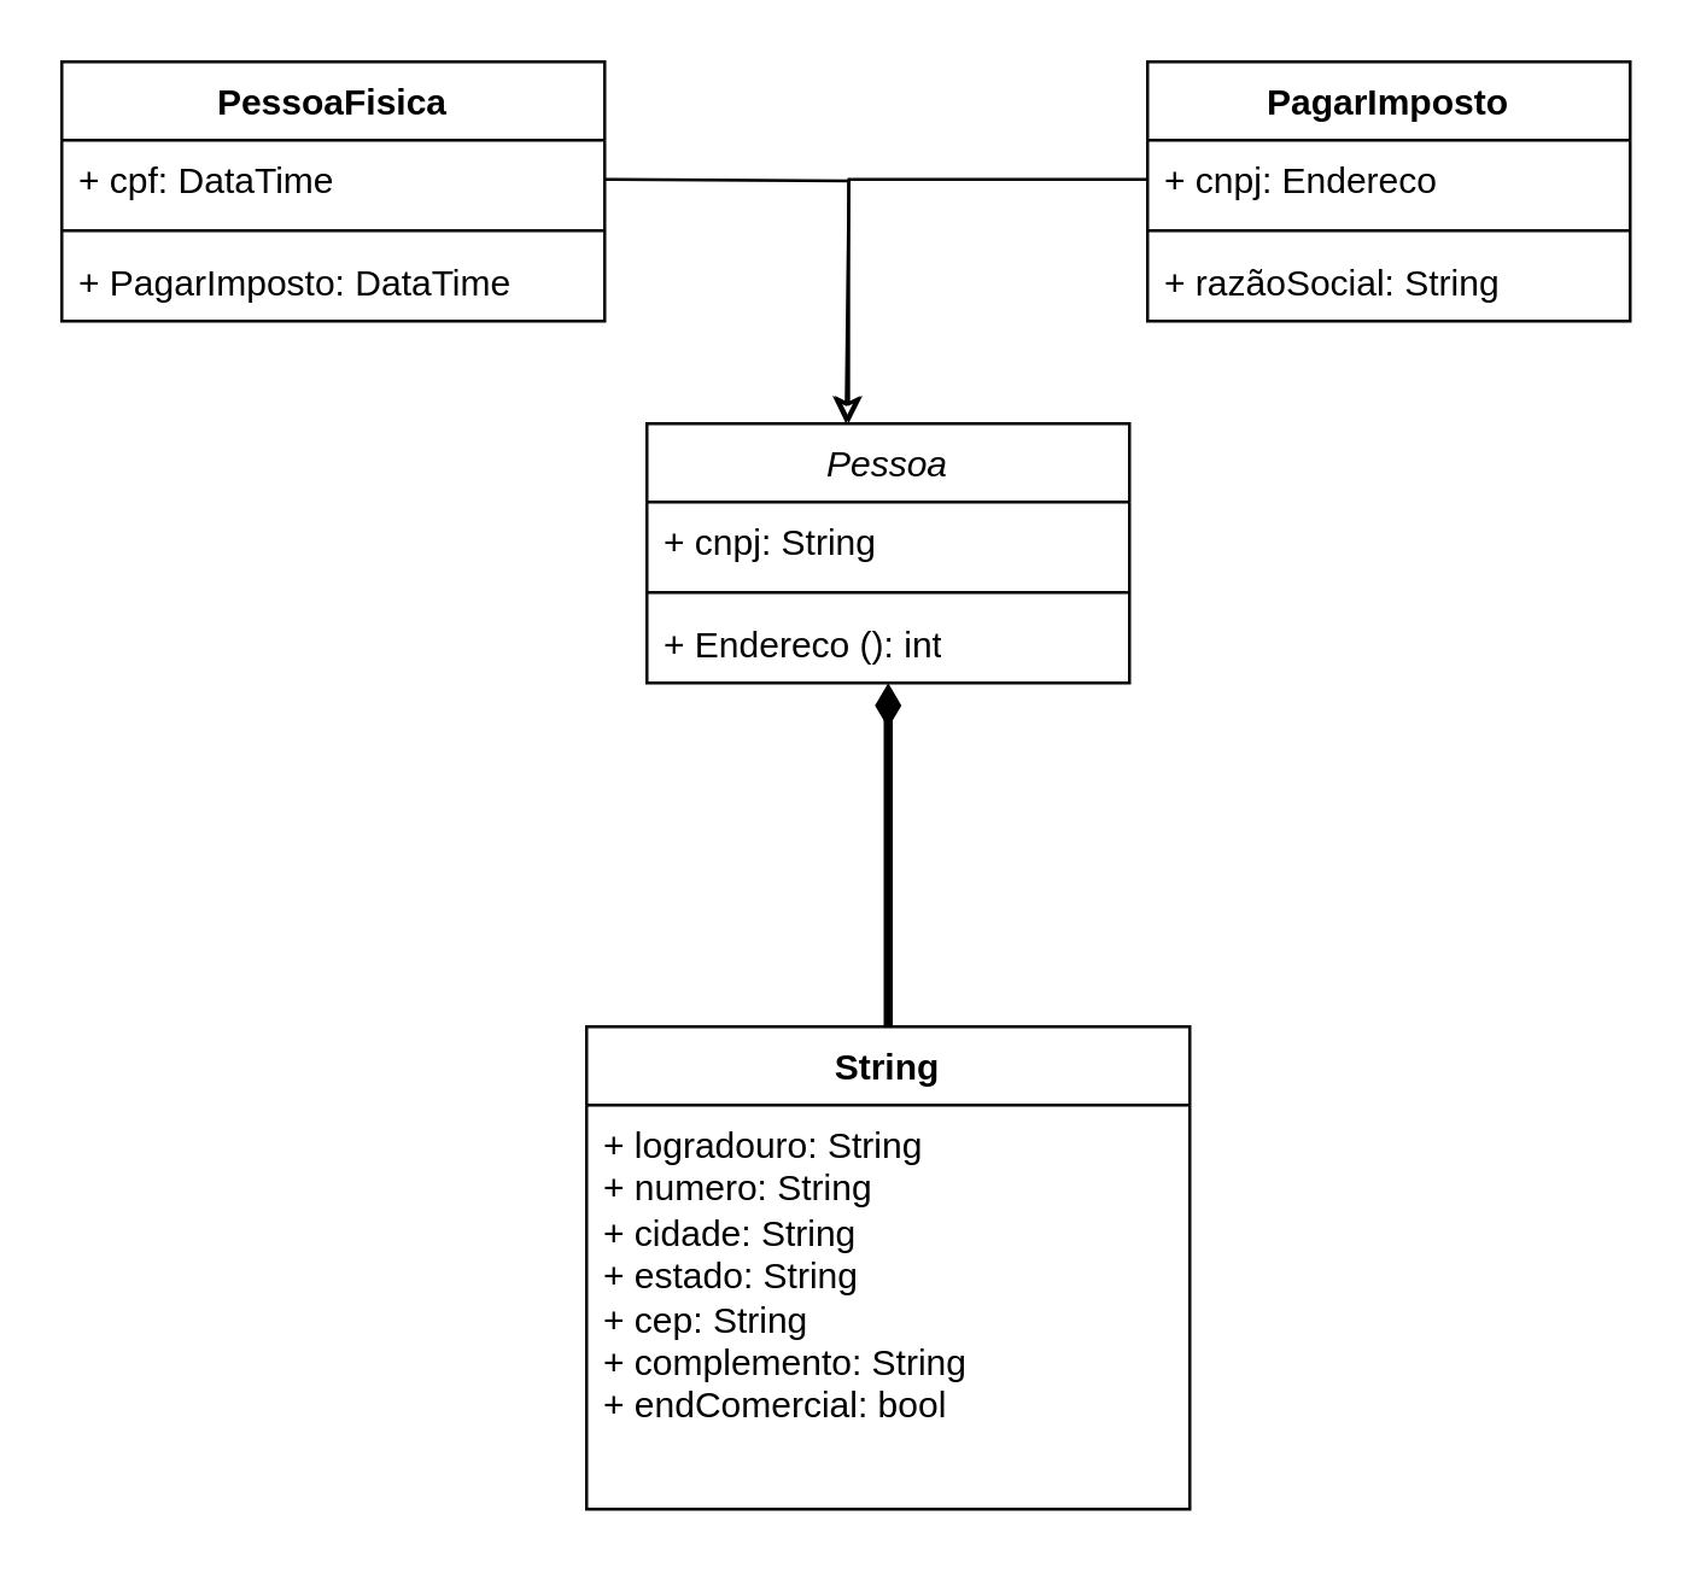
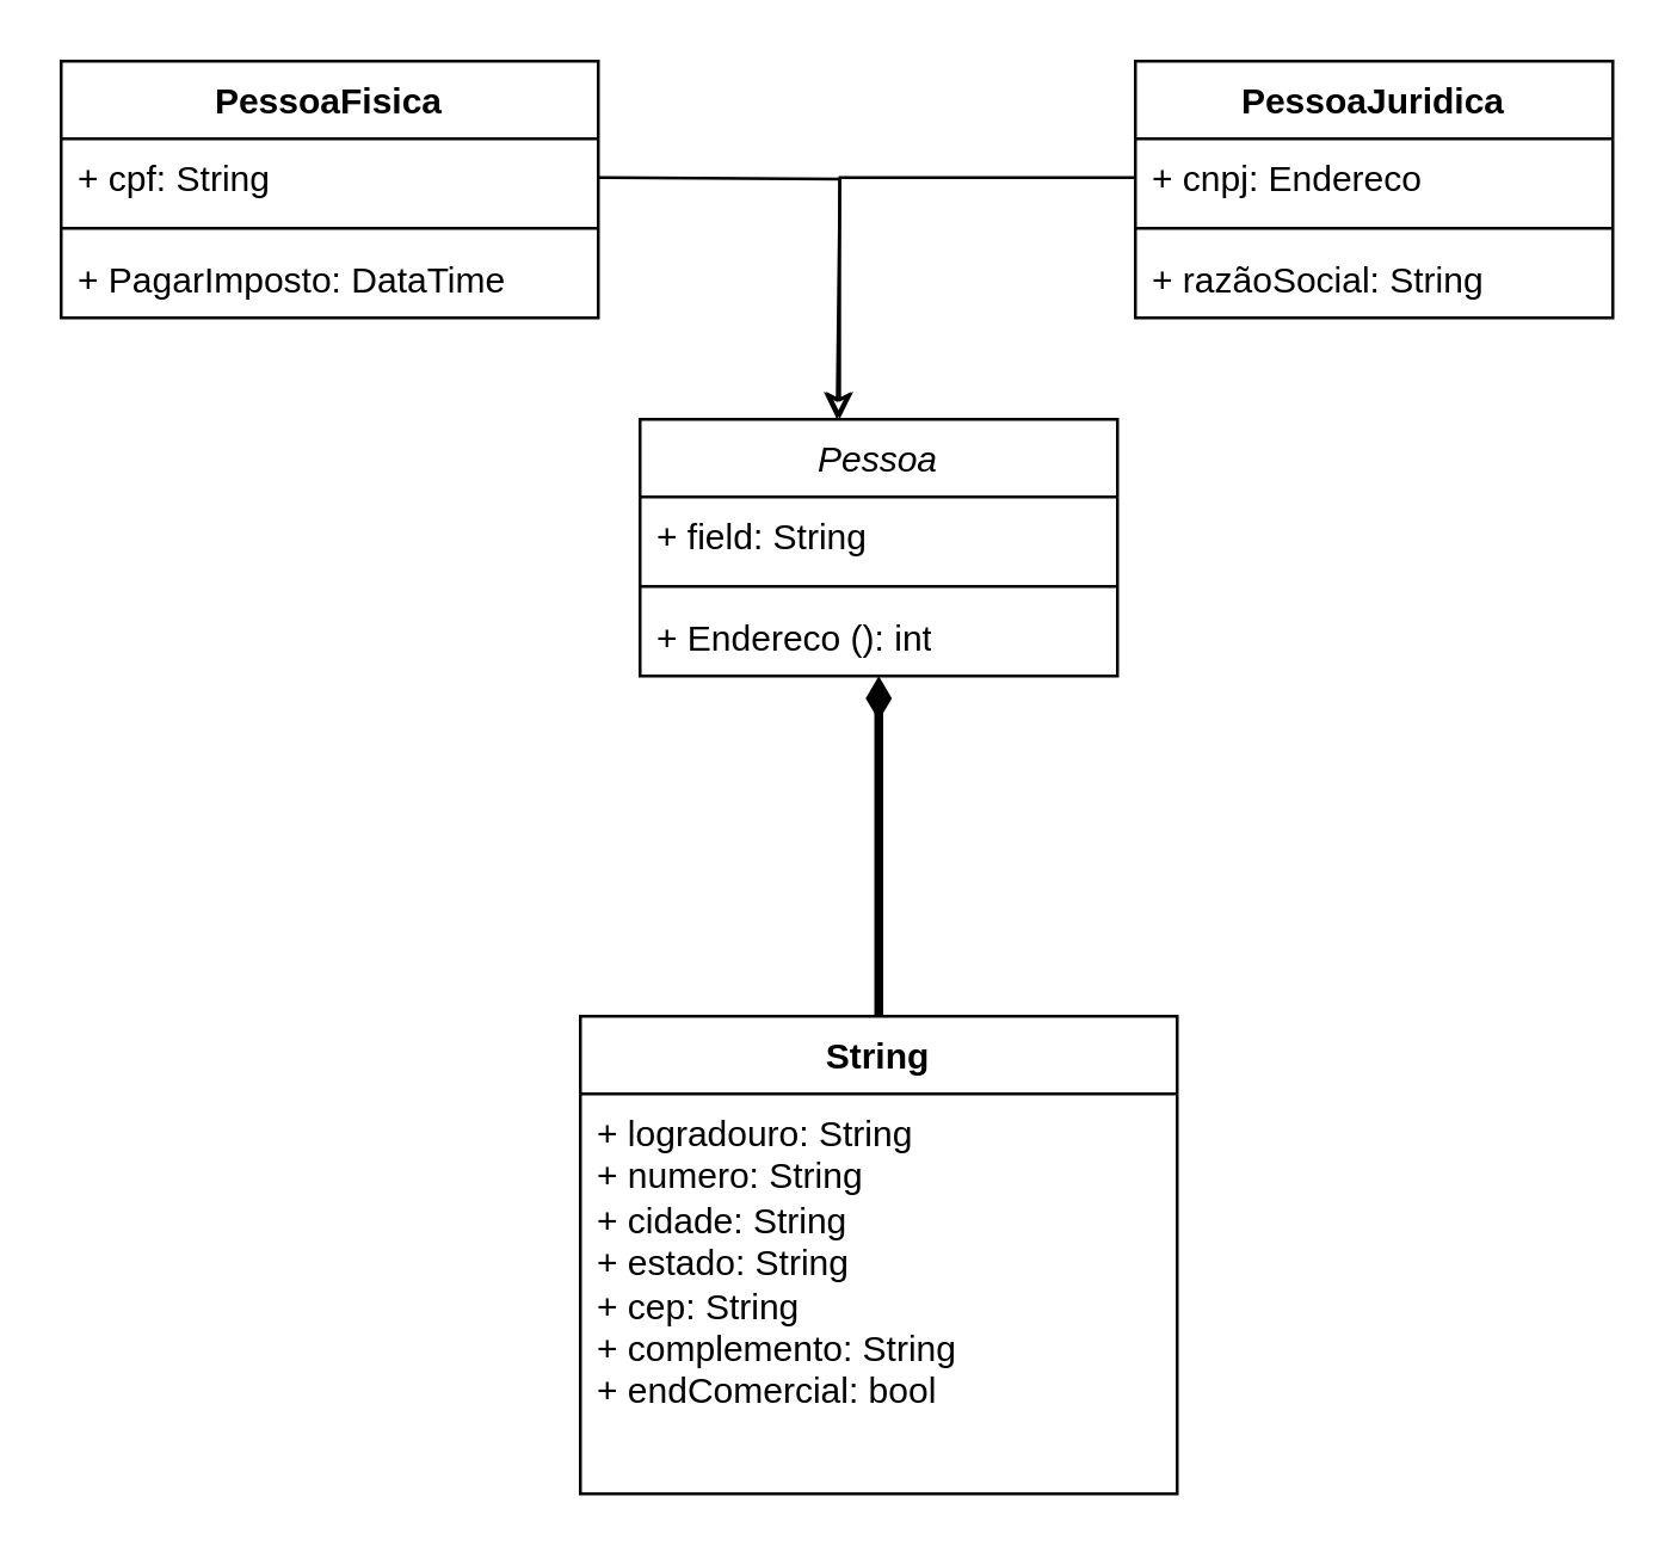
  <mxCell id="0" />
  <mxCell id="1" parent="0" />
  <mxCell id="2" value="&lt;span style=&quot;font-weight: normal;&quot;&gt;&lt;i&gt;Pessoa&lt;/i&gt;&lt;/span&gt;" style="swimlane;fontStyle=1;align=center;verticalAlign=top;childLayout=stackLayout;horizontal=1;startSize=26;horizontalStack=0;resizeParent=1;resizeParentMax=0;resizeLast=0;collapsible=1;marginBottom=0;whiteSpace=wrap;html=1;" vertex="1" parent="1"><mxGeometry x="214" y="140" width="160" height="86" as="geometry" /></mxCell>
- <mxCell id="3" value="+ cnpj: String" style="text;strokeColor=none;fillColor=none;align=left;verticalAlign=top;spacingLeft=4;spacingRight=4;overflow=hidden;rotatable=0;points=[[0,0.5],[1,0.5]];portConstraint=eastwest;whiteSpace=wrap;html=1;" vertex="1" parent="2"><mxGeometry y="26" width="160" height="26" as="geometry" /></mxCell>
+ <mxCell id="3" value="+ field: String" style="text;strokeColor=none;fillColor=none;align=left;verticalAlign=top;spacingLeft=4;spacingRight=4;overflow=hidden;rotatable=0;points=[[0,0.5],[1,0.5]];portConstraint=eastwest;whiteSpace=wrap;html=1;" vertex="1" parent="2"><mxGeometry y="26" width="160" height="26" as="geometry" /></mxCell>
  <mxCell id="4" value="" style="line;strokeWidth=1;fillColor=none;align=left;verticalAlign=middle;spacingTop=-1;spacingLeft=3;spacingRight=3;rotatable=0;labelPosition=right;points=[];portConstraint=eastwest;strokeColor=inherit;" vertex="1" parent="2"><mxGeometry y="52" width="160" height="8" as="geometry" /></mxCell>
  <mxCell id="5" value="+ Endereco (): int" style="text;strokeColor=none;fillColor=none;align=left;verticalAlign=top;spacingLeft=4;spacingRight=4;overflow=hidden;rotatable=0;points=[[0,0.5],[1,0.5]];portConstraint=eastwest;whiteSpace=wrap;html=1;" vertex="1" parent="2"><mxGeometry y="60" width="160" height="26" as="geometry" /></mxCell>
  <mxCell id="6" style="edgeStyle=orthogonalEdgeStyle;rounded=0;orthogonalLoop=1;jettySize=auto;html=1;endArrow=diamondThin;endFill=1;strokeWidth=3;" edge="1" parent="1" source="7"><mxGeometry relative="1" as="geometry"><mxPoint x="294" y="226" as="targetPoint" /><Array as="points"><mxPoint x="294" y="270" /><mxPoint x="294" y="270" /></Array></mxGeometry></mxCell>
  <mxCell id="7" value="String" style="swimlane;fontStyle=1;align=center;verticalAlign=top;childLayout=stackLayout;horizontal=1;startSize=26;horizontalStack=0;resizeParent=1;resizeParentMax=0;resizeLast=0;collapsible=1;marginBottom=0;whiteSpace=wrap;html=1;" vertex="1" parent="1"><mxGeometry x="194" y="340" width="200" height="160" as="geometry" /></mxCell>
  <mxCell id="8" value="&lt;div&gt;+ logradouro: String&lt;/div&gt;&lt;div&gt;+ numero: String&lt;/div&gt;&lt;div&gt;+ cidade: String&lt;/div&gt;&lt;div&gt;+ estado: String&lt;/div&gt;&lt;div&gt;+ cep: String&lt;/div&gt;&lt;div&gt;+ complemento: String&lt;/div&gt;&lt;div&gt;+ endComercial: bool&lt;/div&gt;&lt;div&gt;&lt;br&gt;&lt;/div&gt;" style="text;strokeColor=none;fillColor=none;align=left;verticalAlign=top;spacingLeft=4;spacingRight=4;overflow=hidden;rotatable=0;points=[[0,0.5],[1,0.5]];portConstraint=eastwest;whiteSpace=wrap;html=1;" vertex="1" parent="7"><mxGeometry y="26" width="200" height="134" as="geometry" /></mxCell>
  <mxCell id="9" style="edgeStyle=orthogonalEdgeStyle;rounded=0;orthogonalLoop=1;jettySize=auto;html=1;exitX=0;exitY=0.5;exitDx=0;exitDy=0;endArrow=classic;endFill=0;" edge="1" parent="1" source="11"><mxGeometry relative="1" as="geometry"><mxPoint x="280" y="140" as="targetPoint" /><mxPoint x="360" y="59" as="sourcePoint" /><Array as="points"><mxPoint x="281" y="59" /></Array></mxGeometry></mxCell>
- <mxCell id="10" value="PagarImposto" style="swimlane;fontStyle=1;align=center;verticalAlign=top;childLayout=stackLayout;horizontal=1;startSize=26;horizontalStack=0;resizeParent=1;resizeParentMax=0;resizeLast=0;collapsible=1;marginBottom=0;whiteSpace=wrap;html=1;" vertex="1" parent="1"><mxGeometry x="380" y="20" width="160" height="86" as="geometry" /></mxCell>
+ <mxCell id="10" value="PessoaJuridica" style="swimlane;fontStyle=1;align=center;verticalAlign=top;childLayout=stackLayout;horizontal=1;startSize=26;horizontalStack=0;resizeParent=1;resizeParentMax=0;resizeLast=0;collapsible=1;marginBottom=0;whiteSpace=wrap;html=1;" vertex="1" parent="1"><mxGeometry x="380" y="20" width="160" height="86" as="geometry" /></mxCell>
  <mxCell id="11" value="+ cnpj: Endereco" style="text;strokeColor=none;fillColor=none;align=left;verticalAlign=top;spacingLeft=4;spacingRight=4;overflow=hidden;rotatable=0;points=[[0,0.5],[1,0.5]];portConstraint=eastwest;whiteSpace=wrap;html=1;" vertex="1" parent="10"><mxGeometry y="26" width="160" height="26" as="geometry" /></mxCell>
  <mxCell id="12" value="" style="line;strokeWidth=1;fillColor=none;align=left;verticalAlign=middle;spacingTop=-1;spacingLeft=3;spacingRight=3;rotatable=0;labelPosition=right;points=[];portConstraint=eastwest;strokeColor=inherit;" vertex="1" parent="10"><mxGeometry y="52" width="160" height="8" as="geometry" /></mxCell>
  <mxCell id="13" value="+ razãoSocial: String" style="text;strokeColor=none;fillColor=none;align=left;verticalAlign=top;spacingLeft=4;spacingRight=4;overflow=hidden;rotatable=0;points=[[0,0.5],[1,0.5]];portConstraint=eastwest;whiteSpace=wrap;html=1;" vertex="1" parent="10"><mxGeometry y="60" width="160" height="26" as="geometry" /></mxCell>
  <mxCell id="14" style="edgeStyle=orthogonalEdgeStyle;rounded=0;orthogonalLoop=1;jettySize=auto;html=1;exitX=1;exitY=0.5;exitDx=0;exitDy=0;endArrow=classic;endFill=0;entryX=0.418;entryY=-0.001;entryDx=0;entryDy=0;entryPerimeter=0;" edge="1" parent="1" target="2"><mxGeometry relative="1" as="geometry"><mxPoint x="280" y="-44" as="targetPoint" /><mxPoint x="200" y="59" as="sourcePoint" /></mxGeometry></mxCell>
  <mxCell id="15" value="PessoaFisica" style="swimlane;fontStyle=1;align=center;verticalAlign=top;childLayout=stackLayout;horizontal=1;startSize=26;horizontalStack=0;resizeParent=1;resizeParentMax=0;resizeLast=0;collapsible=1;marginBottom=0;whiteSpace=wrap;html=1;" vertex="1" parent="1"><mxGeometry x="20" y="20" width="180" height="86" as="geometry" /></mxCell>
- <mxCell id="16" value="+ cpf: DataTime" style="text;strokeColor=none;fillColor=none;align=left;verticalAlign=top;spacingLeft=4;spacingRight=4;overflow=hidden;rotatable=0;points=[[0,0.5],[1,0.5]];portConstraint=eastwest;whiteSpace=wrap;html=1;" vertex="1" parent="15"><mxGeometry y="26" width="180" height="26" as="geometry" /></mxCell>
+ <mxCell id="16" value="+ cpf: String" style="text;strokeColor=none;fillColor=none;align=left;verticalAlign=top;spacingLeft=4;spacingRight=4;overflow=hidden;rotatable=0;points=[[0,0.5],[1,0.5]];portConstraint=eastwest;whiteSpace=wrap;html=1;" vertex="1" parent="15"><mxGeometry y="26" width="180" height="26" as="geometry" /></mxCell>
  <mxCell id="17" value="" style="line;strokeWidth=1;fillColor=none;align=left;verticalAlign=middle;spacingTop=-1;spacingLeft=3;spacingRight=3;rotatable=0;labelPosition=right;points=[];portConstraint=eastwest;strokeColor=inherit;" vertex="1" parent="15"><mxGeometry y="52" width="180" height="8" as="geometry" /></mxCell>
  <mxCell id="18" value="+ PagarImposto: DataTime" style="text;strokeColor=none;fillColor=none;align=left;verticalAlign=top;spacingLeft=4;spacingRight=4;overflow=hidden;rotatable=0;points=[[0,0.5],[1,0.5]];portConstraint=eastwest;whiteSpace=wrap;html=1;" vertex="1" parent="15"><mxGeometry y="60" width="180" height="26" as="geometry" /></mxCell>
